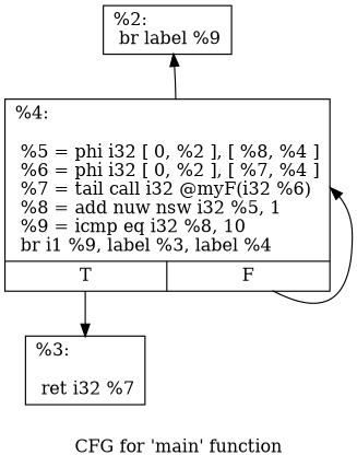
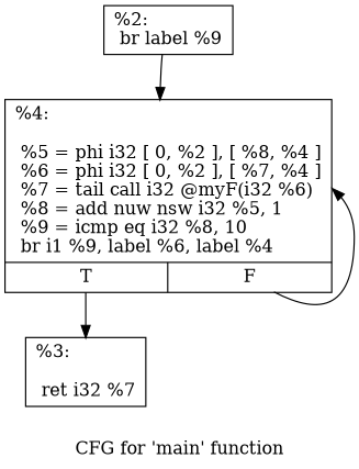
  digraph {
    label="CFG for 'main' function"
    node [shape=record]
    n1 [label="{%2:\l  br label %9\l}"]
-   n2 [label="{%4:\l\l  %5 = phi i32 [ 0, %2 ], [ %8, %4 ]\l  %6 = phi i32 [ 0, %2 ], [ %7, %4 ]\l  %7 = tail call i32 @myF(i32 %6)\l  %8 = add nuw nsw i32 %5, 1\l  %9 = icmp eq i32 %8, 10\l  br i1 %9, label %3, label %4\l|{<s0>T|<s1>F}}"]
+   n2 [label="{%4:\l\l  %5 = phi i32 [ 0, %2 ], [ %8, %4 ]\l  %6 = phi i32 [ 0, %2 ], [ %7, %4 ]\l  %7 = tail call i32 @myF(i32 %6)\l  %8 = add nuw nsw i32 %5, 1\l  %9 = icmp eq i32 %8, 10\l  br i1 %9, label %6, label %4\l|{<s0>T|<s1>F}}"]
    n3 [label="{%3:\l\l  ret i32 %7\l}"]
-   n2 -> n1
+   n1 -> n2
    n2 -> n2 [tailport=s1]
    n2 -> n3 [tailport=s0]
  }
